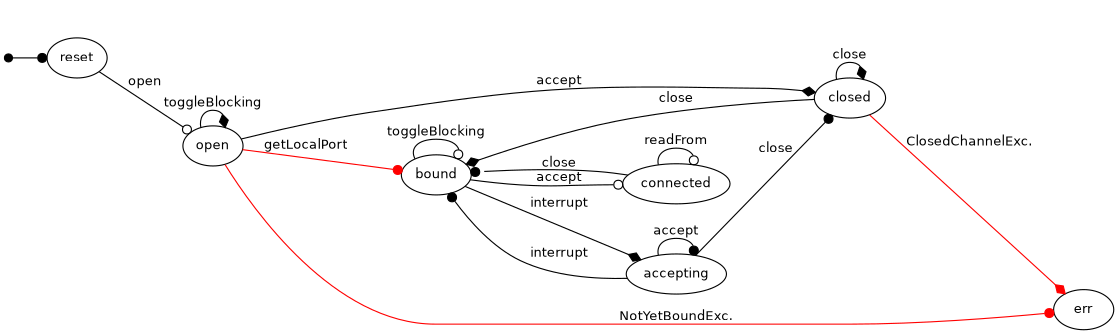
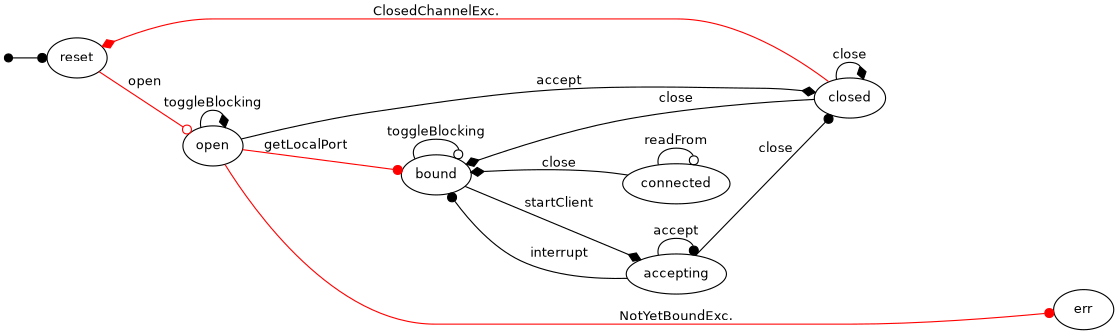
  digraph {
    nodesep=0.2
    rankdir=LR
    ranksep=0.4
    node [fontname=Helvetica fontsize=12.0 margin=0.07]
    edge [arrowhead=diamond fontname=Helvetica fontsize=12.0 margin=0.05]
    "" [height=0.1 shape=point]
    reset
    open
    bound
    err
    closed
    connected
    accepting
    "" -> reset [arrowhead=dot]
-   reset -> open [arrowhead=odot label=" open "]
+   reset -> open [arrowhead=odot label=" open " color=red]
    open -> open [label=" toggleBlocking "]
    open -> bound [arrowhead=dot color=red label=" getLocalPort "]
    open -> err [arrowhead=dot color=red label=" NotYetBoundExc. "]
    open -> closed [label=" accept "]
    bound -> bound [arrowhead=odot label=" toggleBlocking "]
-   bound -> connected [arrowhead=odot label=" accept "]
-   bound -> accepting [label=" interrupt "]
+   bound -> accepting [label=" startClient "]
    closed -> bound [label=" close "]
-   closed -> err [color=red label=" ClosedChannelExc. "]
+   closed -> reset [color=red label=" ClosedChannelExc. "]
    closed -> closed [label=" close "]
-   connected -> bound [arrowhead=dot label=" close "]
+   connected -> bound [label=" close "]
    connected -> connected [arrowhead=odot label=" readFrom "]
    accepting -> bound [arrowhead=dot label=" interrupt "]
    accepting -> closed [arrowhead=dot label=" close "]
    accepting -> accepting [arrowhead=dot label=" accept "]
  }
